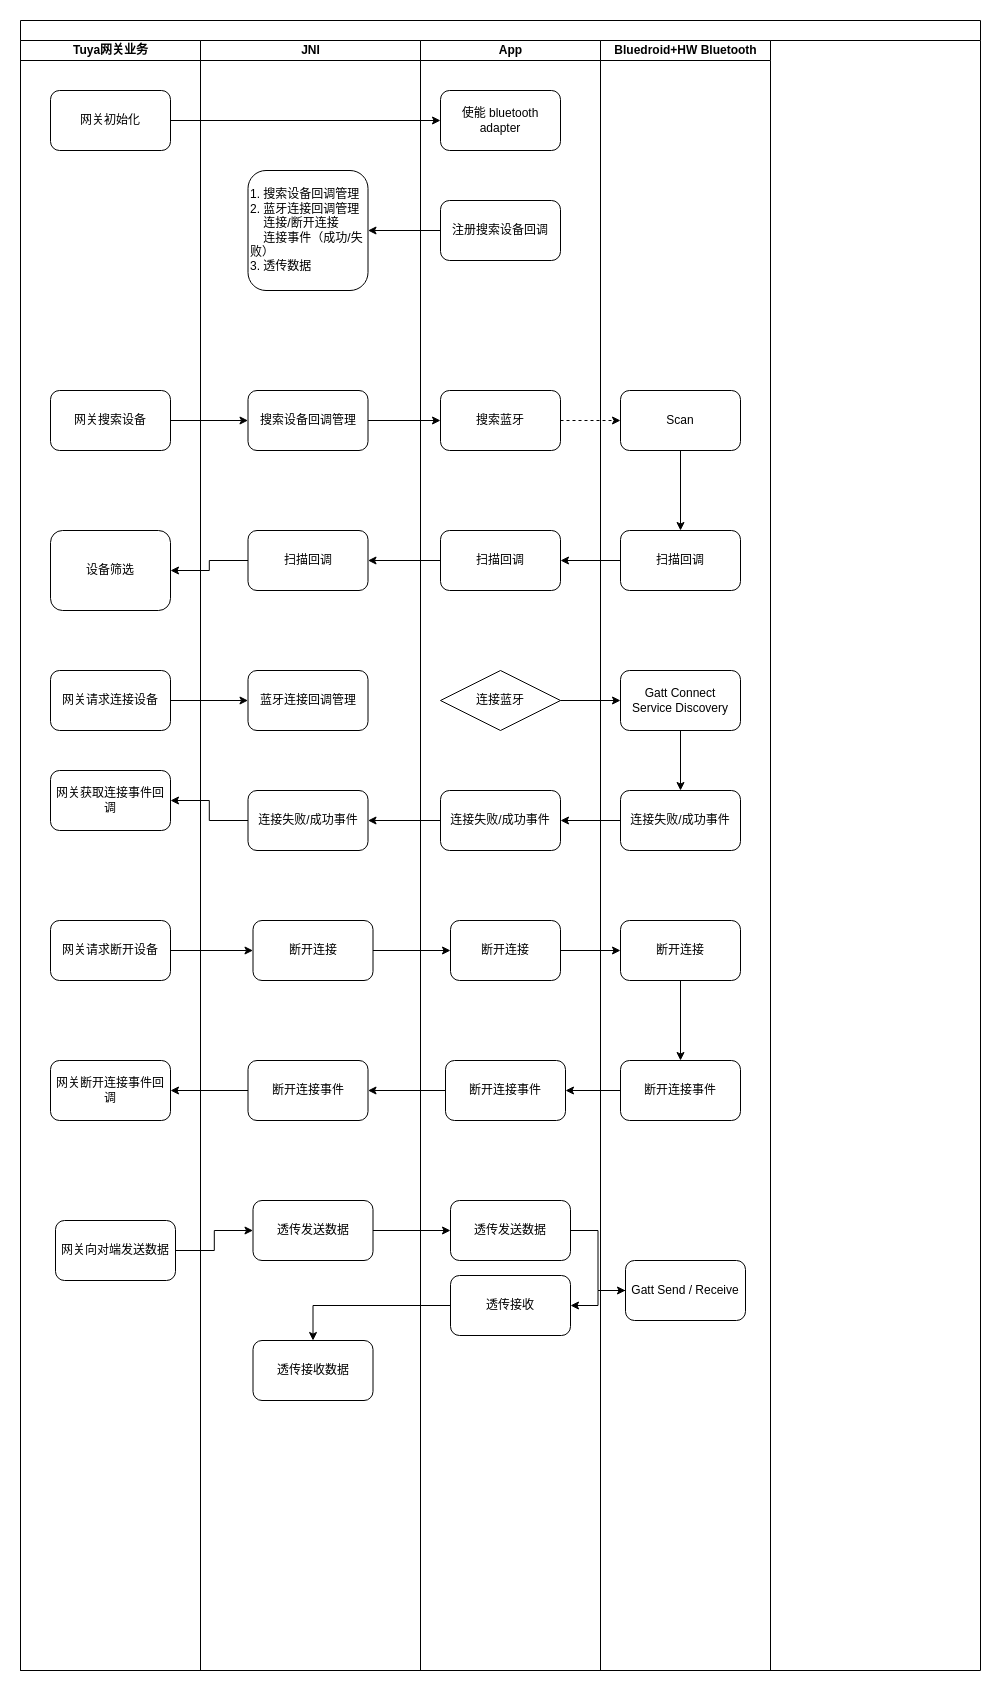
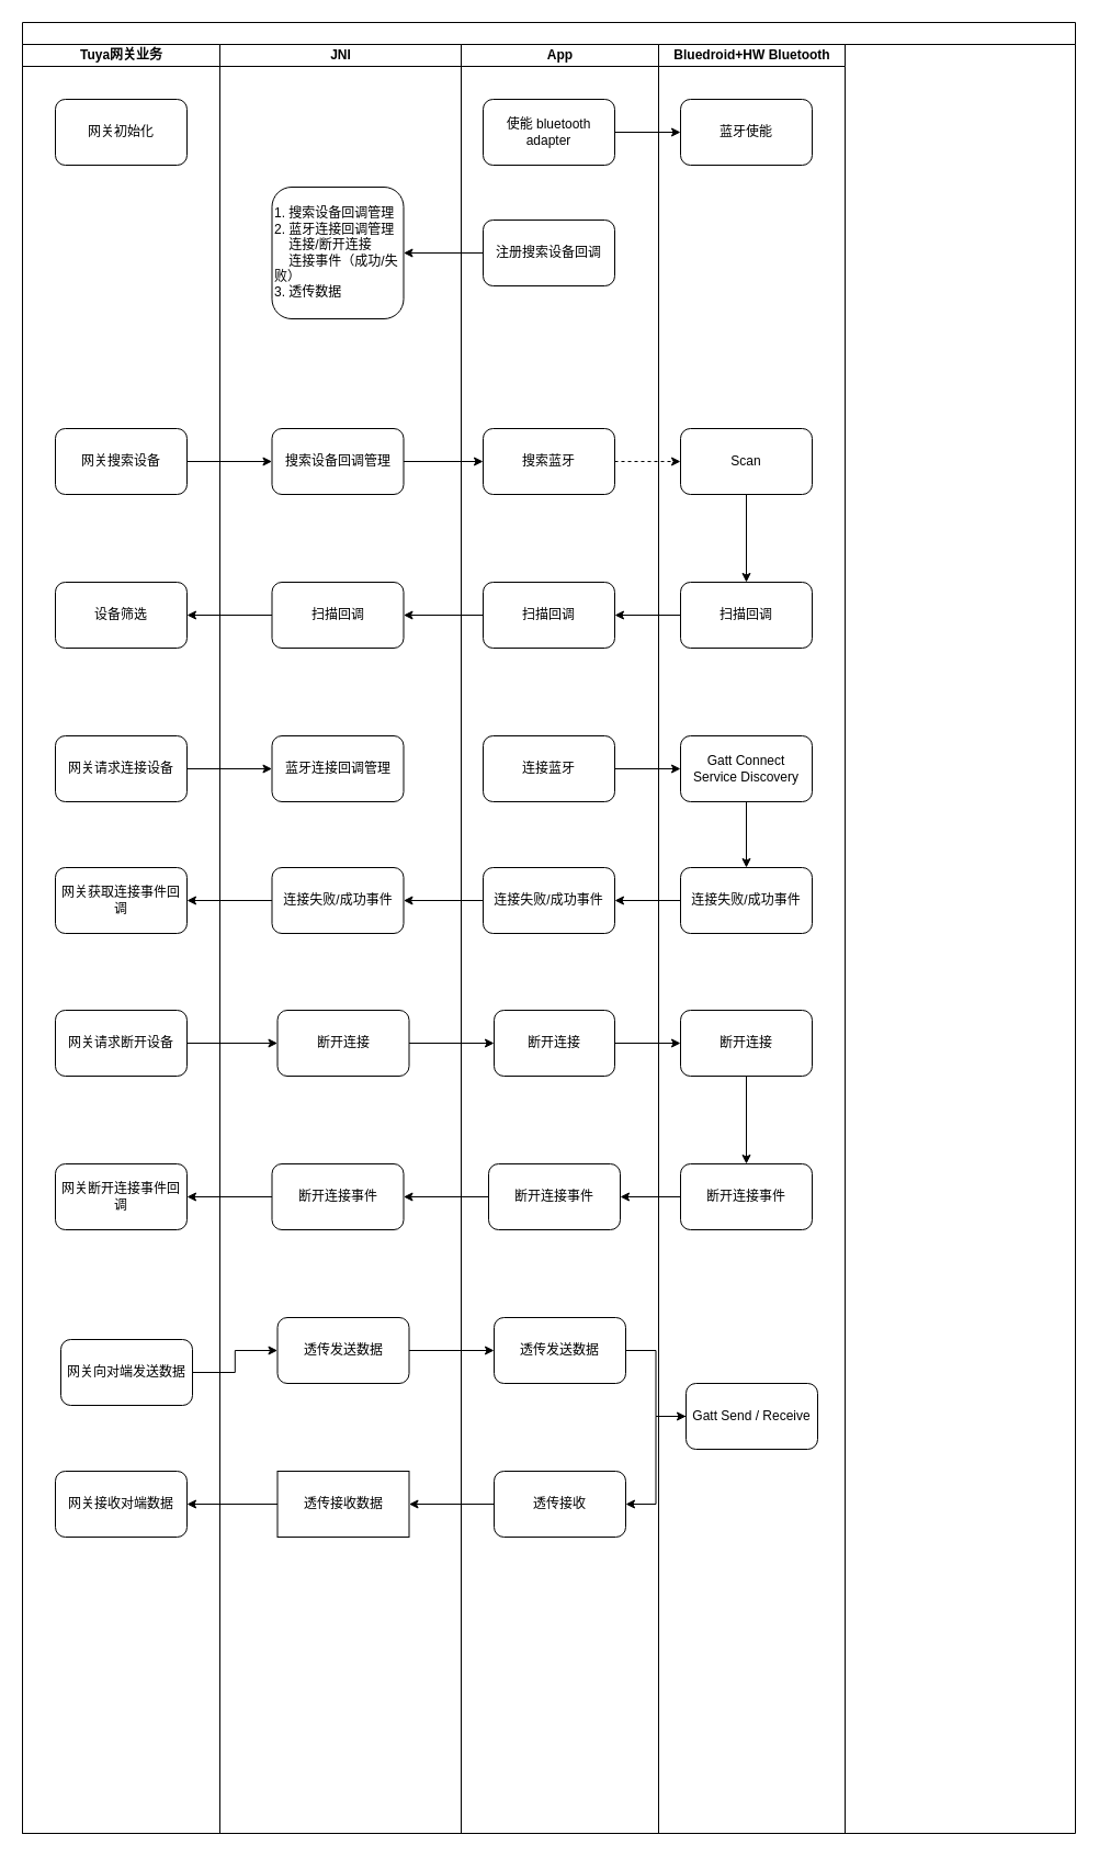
  <mxCell id="0" />
  <mxCell id="1" parent="0" />
  <mxCell id="2" value="" style="swimlane;html=1;childLayout=stackLayout;startSize=20;rounded=0;shadow=0;labelBackgroundColor=none;strokeWidth=1;fontFamily=Verdana;fontSize=8;align=center;" parent="1" vertex="1"><mxGeometry x="20" y="20" width="960" height="1650" as="geometry" /></mxCell>
  <mxCell id="3" value="Tuya网关业务" style="swimlane;html=1;startSize=20;" parent="2" vertex="1"><mxGeometry y="20" width="180" height="1630" as="geometry" /></mxCell>
  <mxCell id="4" value="网关初始化" style="rounded=1;whiteSpace=wrap;html=1;" vertex="1" parent="3"><mxGeometry x="30" y="50" width="120" height="60" as="geometry" /></mxCell>
  <mxCell id="5" value="网关搜索设备" style="rounded=1;whiteSpace=wrap;html=1;" vertex="1" parent="3"><mxGeometry x="30" y="350" width="120" height="60" as="geometry" /></mxCell>
- <mxCell id="6" value="设备筛选" style="whiteSpace=wrap;html=1;rounded=1;" vertex="1" parent="3"><mxGeometry x="30" y="490" width="120" height="80" as="geometry" /></mxCell>
- <mxCell id="7" value="网关获取连接事件回调" style="whiteSpace=wrap;html=1;rounded=1;" vertex="1" parent="3"><mxGeometry x="30" y="730" width="120" height="60" as="geometry" /></mxCell>
+ <mxCell id="6" value="设备筛选" style="whiteSpace=wrap;html=1;rounded=1;" vertex="1" parent="3"><mxGeometry x="30" y="490" width="120" height="60" as="geometry" /></mxCell>
+ <mxCell id="7" value="网关获取连接事件回调" style="whiteSpace=wrap;html=1;rounded=1;" vertex="1" parent="3"><mxGeometry x="30" y="750" width="120" height="60" as="geometry" /></mxCell>
  <mxCell id="8" value="网关请求断开设备" style="whiteSpace=wrap;html=1;rounded=1;" vertex="1" parent="3"><mxGeometry x="30" y="880" width="120" height="60" as="geometry" /></mxCell>
  <mxCell id="9" value="网关断开连接事件回调" style="whiteSpace=wrap;html=1;rounded=1;" vertex="1" parent="3"><mxGeometry x="30" y="1020" width="120" height="60" as="geometry" /></mxCell>
+ <mxCell id="10" value="网关接收对端数据" style="whiteSpace=wrap;html=1;rounded=1;" vertex="1" parent="3"><mxGeometry x="30" y="1300" width="120" height="60" as="geometry" /></mxCell>
  <mxCell id="11" value="JNI" style="swimlane;html=1;startSize=20;" parent="2" vertex="1"><mxGeometry x="180" y="20" width="220" height="1630" as="geometry" /></mxCell>
  <mxCell id="12" value="1. 搜索设备回调管理&lt;br&gt;2. 蓝牙连接回调管理&lt;br&gt;&amp;nbsp; &amp;nbsp; 连接/断开连接&lt;br&gt;&amp;nbsp; &amp;nbsp;&amp;nbsp;&lt;span style=&quot;text-align: center&quot;&gt;连接事件（成功/失败）&lt;br&gt;3. 透传数据&lt;br&gt;&lt;/span&gt;" style="rounded=1;whiteSpace=wrap;html=1;align=left;" vertex="1" parent="11"><mxGeometry x="47.5" y="130" width="120" height="120" as="geometry" /></mxCell>
  <mxCell id="13" value="搜索设备回调管理" style="rounded=1;whiteSpace=wrap;html=1;" vertex="1" parent="11"><mxGeometry x="47.5" y="350" width="120" height="60" as="geometry" /></mxCell>
  <mxCell id="14" value="扫描回调" style="whiteSpace=wrap;html=1;rounded=1;" vertex="1" parent="11"><mxGeometry x="47.5" y="490" width="120" height="60" as="geometry" /></mxCell>
  <mxCell id="15" value="蓝牙连接回调管理" style="whiteSpace=wrap;html=1;rounded=1;" vertex="1" parent="11"><mxGeometry x="47.5" y="630" width="120" height="60" as="geometry" /></mxCell>
  <mxCell id="16" value="连接失败/成功事件" style="whiteSpace=wrap;html=1;rounded=1;" vertex="1" parent="11"><mxGeometry x="47.5" y="750" width="120" height="60" as="geometry" /></mxCell>
  <mxCell id="17" value="断开连接" style="whiteSpace=wrap;html=1;rounded=1;" vertex="1" parent="11"><mxGeometry x="52.5" y="880" width="120" height="60" as="geometry" /></mxCell>
  <mxCell id="18" value="断开连接事件" style="whiteSpace=wrap;html=1;rounded=1;" vertex="1" parent="11"><mxGeometry x="47.5" y="1020" width="120" height="60" as="geometry" /></mxCell>
  <mxCell id="19" value="透传发送数据" style="whiteSpace=wrap;html=1;rounded=1;" vertex="1" parent="11"><mxGeometry x="52.5" y="1160" width="120" height="60" as="geometry" /></mxCell>
- <mxCell id="20" value="透传接收数据" style="whiteSpace=wrap;html=1;rounded=1;" vertex="1" parent="11"><mxGeometry x="52.5" y="1300" width="120" height="60" as="geometry" /></mxCell>
+ <mxCell id="20" value="透传接收数据" style="whiteSpace=wrap;html=1;rounded=0;" vertex="1" parent="11"><mxGeometry x="52.5" y="1300" width="120" height="60" as="geometry" /></mxCell>
  <mxCell id="21" value="App" style="swimlane;html=1;startSize=20;" parent="2" vertex="1"><mxGeometry x="400" y="20" width="180" height="1630" as="geometry" /></mxCell>
  <mxCell id="22" value="使能 bluetooth adapter" style="rounded=1;whiteSpace=wrap;html=1;" vertex="1" parent="21"><mxGeometry x="20" y="50" width="120" height="60" as="geometry" /></mxCell>
  <mxCell id="23" value="注册搜索设备回调" style="rounded=1;whiteSpace=wrap;html=1;" vertex="1" parent="21"><mxGeometry x="20" y="160" width="120" height="60" as="geometry" /></mxCell>
  <mxCell id="24" value="搜索蓝牙" style="rounded=1;whiteSpace=wrap;html=1;" vertex="1" parent="21"><mxGeometry x="20" y="350" width="120" height="60" as="geometry" /></mxCell>
  <mxCell id="25" value="扫描回调" style="whiteSpace=wrap;html=1;rounded=1;" vertex="1" parent="21"><mxGeometry x="20" y="490" width="120" height="60" as="geometry" /></mxCell>
- <mxCell id="26" value="连接蓝牙" style="rhombus;whiteSpace=wrap;html=1;" vertex="1" parent="21"><mxGeometry x="20" y="630" width="120" height="60" as="geometry" /></mxCell>
+ <mxCell id="26" value="连接蓝牙" style="whiteSpace=wrap;html=1;rounded=1;" vertex="1" parent="21"><mxGeometry x="20" y="630" width="120" height="60" as="geometry" /></mxCell>
  <mxCell id="27" value="连接失败/成功事件" style="whiteSpace=wrap;html=1;rounded=1;" vertex="1" parent="21"><mxGeometry x="20" y="750" width="120" height="60" as="geometry" /></mxCell>
  <mxCell id="28" value="断开连接" style="whiteSpace=wrap;html=1;rounded=1;" vertex="1" parent="21"><mxGeometry x="30" y="880" width="110" height="60" as="geometry" /></mxCell>
  <mxCell id="29" value="断开连接事件" style="whiteSpace=wrap;html=1;rounded=1;" vertex="1" parent="21"><mxGeometry x="25" y="1020" width="120" height="60" as="geometry" /></mxCell>
  <mxCell id="30" value="透传发送数据" style="whiteSpace=wrap;html=1;rounded=1;" vertex="1" parent="21"><mxGeometry x="30" y="1160" width="120" height="60" as="geometry" /></mxCell>
- <mxCell id="31" value="透传接收" style="whiteSpace=wrap;html=1;rounded=1;" vertex="1" parent="21"><mxGeometry x="30" y="1235" width="120" height="60" as="geometry" /></mxCell>
+ <mxCell id="31" value="透传接收" style="whiteSpace=wrap;html=1;rounded=1;" vertex="1" parent="21"><mxGeometry x="30" y="1300" width="120" height="60" as="geometry" /></mxCell>
  <mxCell id="32" value="Bluedroid+HW Bluetooth" style="swimlane;html=1;startSize=20;" vertex="1" parent="2"><mxGeometry x="580" y="20" width="170" height="1630" as="geometry"><mxRectangle x="500" y="20" width="30" height="730" as="alternateBounds" /></mxGeometry></mxCell>
+ <mxCell id="33" value="蓝牙使能" style="rounded=1;whiteSpace=wrap;html=1;" vertex="1" parent="32"><mxGeometry x="20" y="50" width="120" height="60" as="geometry" /></mxCell>
  <mxCell id="34" value="Scan" style="rounded=1;whiteSpace=wrap;html=1;" vertex="1" parent="32"><mxGeometry x="20" y="350" width="120" height="60" as="geometry" /></mxCell>
  <mxCell id="35" value="扫描回调" style="whiteSpace=wrap;html=1;rounded=1;" vertex="1" parent="32"><mxGeometry x="20" y="490" width="120" height="60" as="geometry" /></mxCell>
  <mxCell id="36" value="" style="edgeStyle=orthogonalEdgeStyle;rounded=0;orthogonalLoop=1;jettySize=auto;html=1;" edge="1" parent="32" source="34" target="35"><mxGeometry relative="1" as="geometry" /></mxCell>
  <mxCell id="37" value="Gatt Connect&lt;br&gt;Service Discovery" style="whiteSpace=wrap;html=1;rounded=1;" vertex="1" parent="32"><mxGeometry x="20" y="630" width="120" height="60" as="geometry" /></mxCell>
  <mxCell id="38" value="连接失败/成功事件" style="whiteSpace=wrap;html=1;rounded=1;" vertex="1" parent="32"><mxGeometry x="20" y="750" width="120" height="60" as="geometry" /></mxCell>
  <mxCell id="39" value="" style="edgeStyle=orthogonalEdgeStyle;rounded=0;orthogonalLoop=1;jettySize=auto;html=1;" edge="1" parent="32" source="37" target="38"><mxGeometry relative="1" as="geometry" /></mxCell>
  <mxCell id="40" value="断开连接" style="whiteSpace=wrap;html=1;rounded=1;" vertex="1" parent="32"><mxGeometry x="20" y="880" width="120" height="60" as="geometry" /></mxCell>
  <mxCell id="41" value="Gatt Send / Receive" style="whiteSpace=wrap;html=1;rounded=1;" vertex="1" parent="32"><mxGeometry x="25" y="1220" width="120" height="60" as="geometry" /></mxCell>
  <mxCell id="42" value="断开连接事件" style="whiteSpace=wrap;html=1;rounded=1;" vertex="1" parent="32"><mxGeometry x="20" y="1020" width="120" height="60" as="geometry" /></mxCell>
  <mxCell id="43" value="" style="edgeStyle=orthogonalEdgeStyle;rounded=0;orthogonalLoop=1;jettySize=auto;html=1;" edge="1" parent="32" source="40" target="42"><mxGeometry relative="1" as="geometry" /></mxCell>
- <mxCell id="44" value="" style="endArrow=classic;html=1;exitX=1;exitY=0.5;exitDx=0;exitDy=0;" edge="1" parent="2" source="4" target="22"><mxGeometry width="50" height="50" relative="1" as="geometry"><mxPoint x="280" y="180" as="sourcePoint" /><mxPoint x="200" y="110" as="targetPoint" /></mxGeometry></mxCell>
  <mxCell id="45" value="" style="endArrow=classic;html=1;exitX=0;exitY=0.5;exitDx=0;exitDy=0;entryX=1;entryY=0.5;entryDx=0;entryDy=0;" edge="1" parent="2" source="23" target="12"><mxGeometry width="50" height="50" relative="1" as="geometry"><mxPoint x="300" y="230" as="sourcePoint" /><mxPoint x="350" y="180" as="targetPoint" /></mxGeometry></mxCell>
  <mxCell id="46" value="" style="endArrow=classic;html=1;exitX=1;exitY=0.5;exitDx=0;exitDy=0;entryX=0;entryY=0.5;entryDx=0;entryDy=0;" edge="1" parent="2" source="5" target="13"><mxGeometry width="50" height="50" relative="1" as="geometry"><mxPoint x="70" y="410" as="sourcePoint" /><mxPoint x="120" y="360" as="targetPoint" /></mxGeometry></mxCell>
+ <mxCell id="47" style="edgeStyle=orthogonalEdgeStyle;rounded=0;orthogonalLoop=1;jettySize=auto;html=1;exitX=1;exitY=0.5;exitDx=0;exitDy=0;entryX=0;entryY=0.5;entryDx=0;entryDy=0;" edge="1" parent="2" source="22" target="33"><mxGeometry relative="1" as="geometry" /></mxCell>
  <mxCell id="48" style="edgeStyle=orthogonalEdgeStyle;rounded=0;orthogonalLoop=1;jettySize=auto;html=1;exitX=1;exitY=0.5;exitDx=0;exitDy=0;" edge="1" parent="2" source="13" target="24"><mxGeometry relative="1" as="geometry" /></mxCell>
  <mxCell id="49" style="edgeStyle=orthogonalEdgeStyle;rounded=0;orthogonalLoop=1;jettySize=auto;html=1;exitX=1;exitY=0.5;exitDx=0;exitDy=0;entryX=0;entryY=0.5;entryDx=0;entryDy=0;dashed=1;" edge="1" parent="2" source="24" target="34"><mxGeometry relative="1" as="geometry" /></mxCell>
  <mxCell id="50" value="" style="edgeStyle=orthogonalEdgeStyle;rounded=0;orthogonalLoop=1;jettySize=auto;html=1;" edge="1" parent="2" source="25" target="14"><mxGeometry relative="1" as="geometry" /></mxCell>
  <mxCell id="51" value="" style="edgeStyle=orthogonalEdgeStyle;rounded=0;orthogonalLoop=1;jettySize=auto;html=1;" edge="1" parent="2" source="14" target="6"><mxGeometry relative="1" as="geometry" /></mxCell>
  <mxCell id="52" value="" style="edgeStyle=orthogonalEdgeStyle;rounded=0;orthogonalLoop=1;jettySize=auto;html=1;" edge="1" parent="2" source="35" target="25"><mxGeometry relative="1" as="geometry" /></mxCell>
  <mxCell id="53" value="" style="edgeStyle=orthogonalEdgeStyle;rounded=0;orthogonalLoop=1;jettySize=auto;html=1;" edge="1" parent="2" source="26" target="37"><mxGeometry relative="1" as="geometry" /></mxCell>
  <mxCell id="54" value="" style="edgeStyle=orthogonalEdgeStyle;rounded=0;orthogonalLoop=1;jettySize=auto;html=1;" edge="1" parent="2" source="38" target="27"><mxGeometry relative="1" as="geometry" /></mxCell>
  <mxCell id="55" value="" style="edgeStyle=orthogonalEdgeStyle;rounded=0;orthogonalLoop=1;jettySize=auto;html=1;" edge="1" parent="2" source="27" target="16"><mxGeometry relative="1" as="geometry" /></mxCell>
  <mxCell id="56" value="" style="edgeStyle=orthogonalEdgeStyle;rounded=0;orthogonalLoop=1;jettySize=auto;html=1;" edge="1" parent="2" source="16" target="7"><mxGeometry relative="1" as="geometry" /></mxCell>
  <mxCell id="57" value="" style="edgeStyle=orthogonalEdgeStyle;rounded=0;orthogonalLoop=1;jettySize=auto;html=1;" edge="1" parent="2" source="8" target="17"><mxGeometry relative="1" as="geometry" /></mxCell>
  <mxCell id="58" style="edgeStyle=orthogonalEdgeStyle;rounded=0;orthogonalLoop=1;jettySize=auto;html=1;exitX=1;exitY=0.5;exitDx=0;exitDy=0;" edge="1" parent="2" source="17" target="28"><mxGeometry relative="1" as="geometry" /></mxCell>
  <mxCell id="59" style="edgeStyle=orthogonalEdgeStyle;rounded=0;orthogonalLoop=1;jettySize=auto;html=1;" edge="1" parent="2" source="28" target="40"><mxGeometry relative="1" as="geometry" /></mxCell>
  <mxCell id="60" value="" style="edgeStyle=orthogonalEdgeStyle;rounded=0;orthogonalLoop=1;jettySize=auto;html=1;" edge="1" parent="2" source="29" target="18"><mxGeometry relative="1" as="geometry" /></mxCell>
  <mxCell id="61" value="" style="edgeStyle=orthogonalEdgeStyle;rounded=0;orthogonalLoop=1;jettySize=auto;html=1;" edge="1" parent="2" source="18" target="9"><mxGeometry relative="1" as="geometry" /></mxCell>
  <mxCell id="62" value="" style="edgeStyle=orthogonalEdgeStyle;rounded=0;orthogonalLoop=1;jettySize=auto;html=1;" edge="1" parent="2" source="19" target="30"><mxGeometry relative="1" as="geometry" /></mxCell>
  <mxCell id="63" value="" style="edgeStyle=orthogonalEdgeStyle;rounded=0;orthogonalLoop=1;jettySize=auto;html=1;" edge="1" parent="2" source="30" target="41"><mxGeometry relative="1" as="geometry" /></mxCell>
+ <mxCell id="64" value="" style="edgeStyle=orthogonalEdgeStyle;rounded=0;orthogonalLoop=1;jettySize=auto;html=1;" edge="1" parent="2" source="20" target="10"><mxGeometry relative="1" as="geometry" /></mxCell>
  <mxCell id="65" value="" style="edgeStyle=orthogonalEdgeStyle;rounded=0;orthogonalLoop=1;jettySize=auto;html=1;" edge="1" parent="2" source="42" target="29"><mxGeometry relative="1" as="geometry" /></mxCell>
  <mxCell id="66" style="edgeStyle=orthogonalEdgeStyle;rounded=0;orthogonalLoop=1;jettySize=auto;html=1;entryX=1;entryY=0.5;entryDx=0;entryDy=0;" edge="1" parent="2" source="41" target="31"><mxGeometry relative="1" as="geometry" /></mxCell>
  <mxCell id="67" value="" style="edgeStyle=orthogonalEdgeStyle;rounded=0;orthogonalLoop=1;jettySize=auto;html=1;" edge="1" parent="2" source="31" target="20"><mxGeometry relative="1" as="geometry" /></mxCell>
  <mxCell id="68" style="edgeStyle=orthogonalEdgeStyle;rounded=0;orthogonalLoop=1;jettySize=auto;html=1;exitX=1;exitY=0.5;exitDx=0;exitDy=0;entryX=0;entryY=0.5;entryDx=0;entryDy=0;" edge="1" parent="1" source="69" target="15"><mxGeometry relative="1" as="geometry" /></mxCell>
  <mxCell id="69" value="网关请求连接设备" style="whiteSpace=wrap;html=1;rounded=1;" vertex="1" parent="1"><mxGeometry x="50" y="670" width="120" height="60" as="geometry" /></mxCell>
  <mxCell id="70" value="" style="edgeStyle=orthogonalEdgeStyle;rounded=0;orthogonalLoop=1;jettySize=auto;html=1;" edge="1" parent="1" source="71" target="19"><mxGeometry relative="1" as="geometry" /></mxCell>
  <mxCell id="71" value="网关向对端发送数据" style="whiteSpace=wrap;html=1;rounded=1;" vertex="1" parent="1"><mxGeometry x="55" y="1220" width="120" height="60" as="geometry" /></mxCell>
